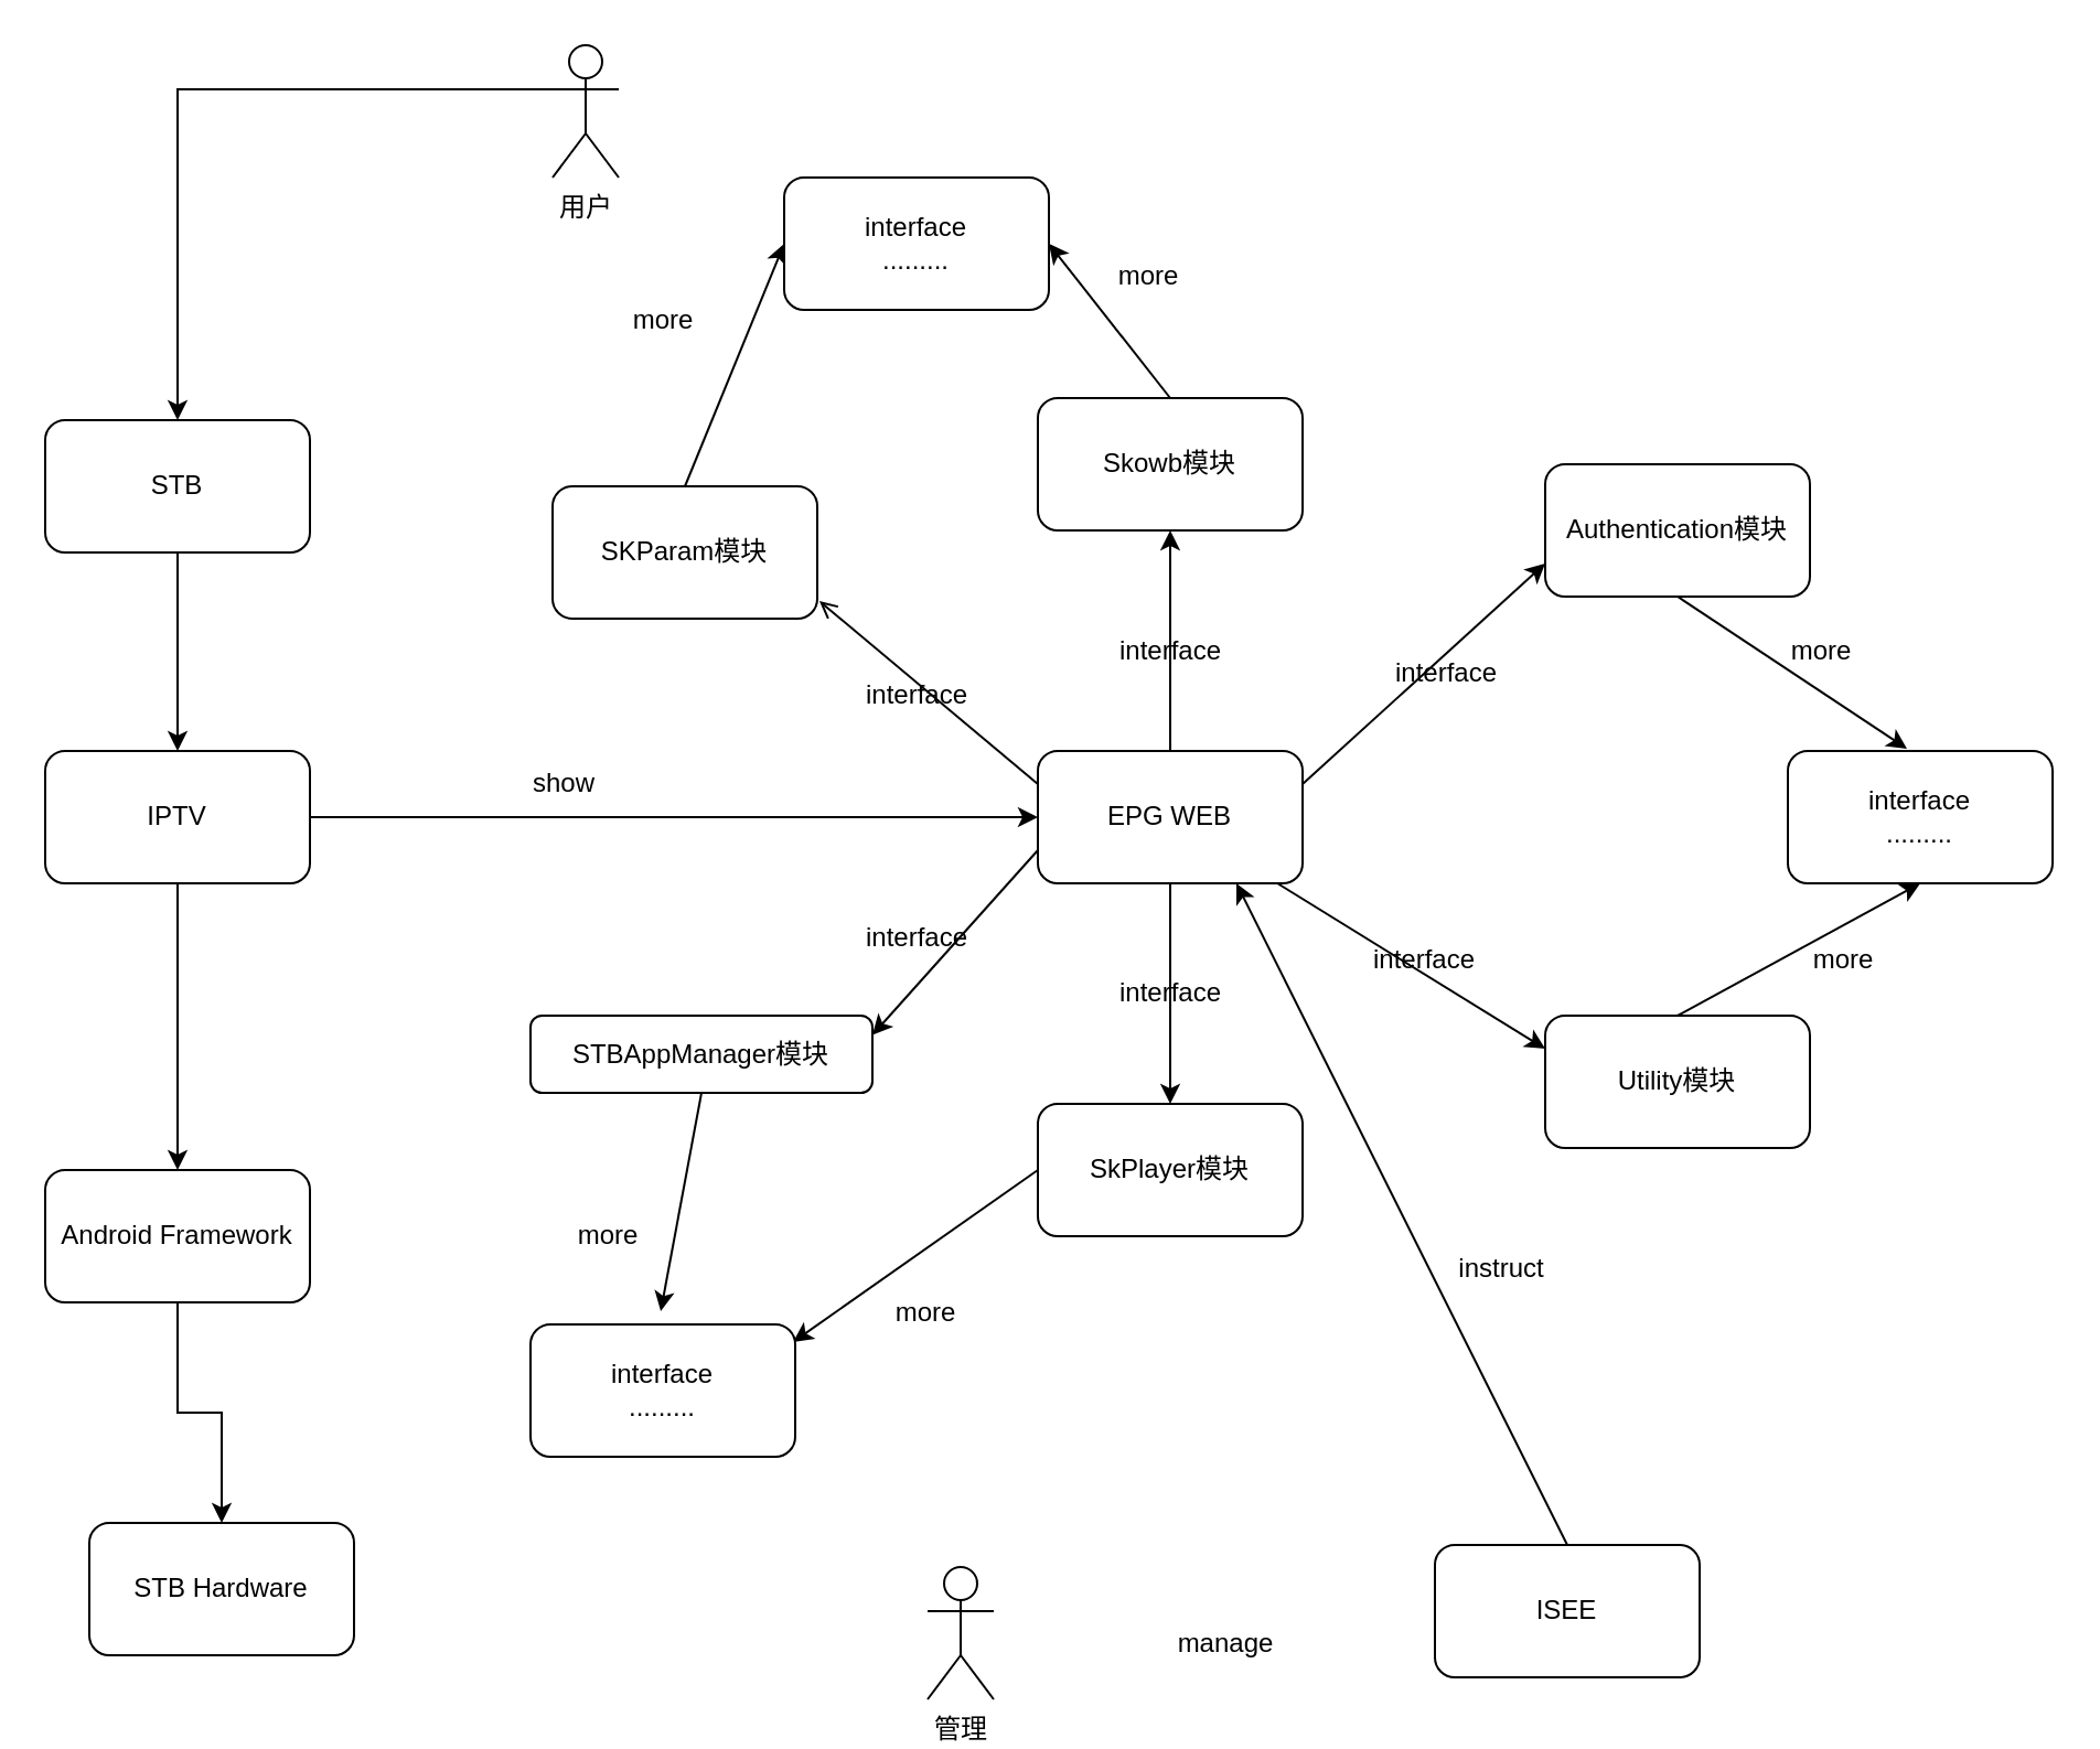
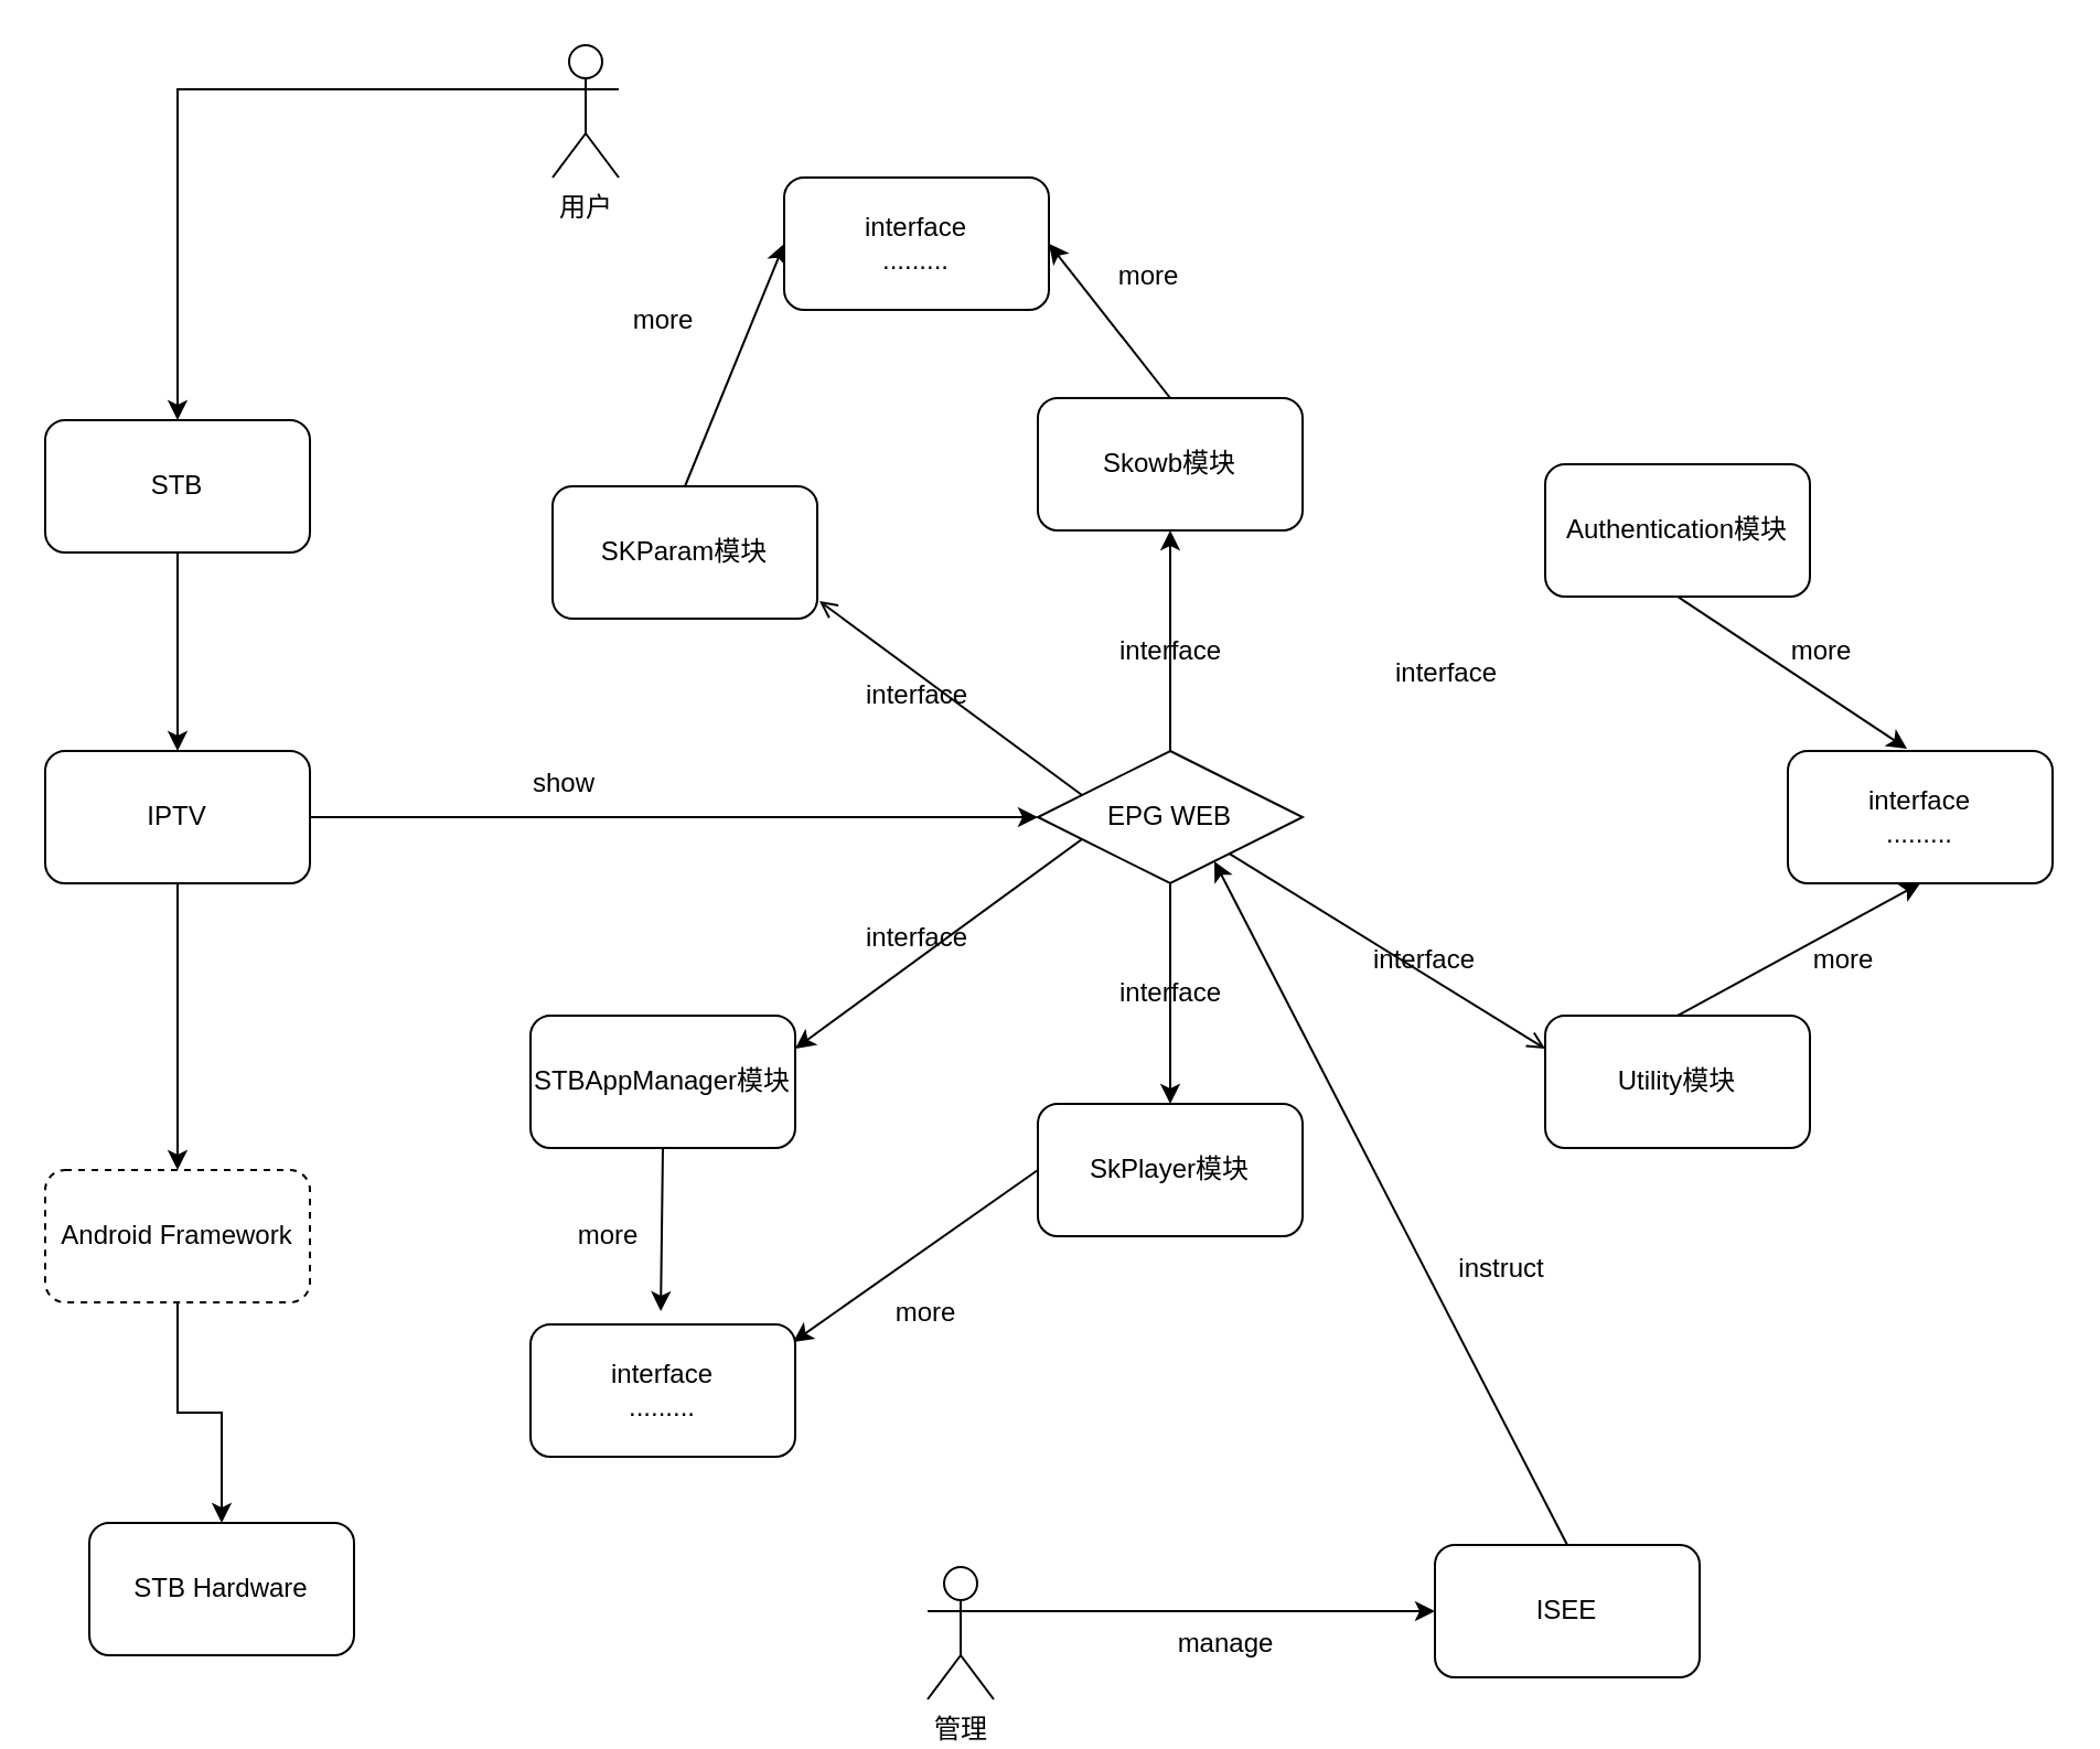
  <mxCell id="0" />
  <mxCell id="1" parent="0" />
  <mxCell id="2" style="edgeStyle=orthogonalEdgeStyle;rounded=0;orthogonalLoop=1;jettySize=auto;html=1;exitX=0.5;exitY=1;exitDx=0;exitDy=0;entryX=0.5;entryY=0;entryDx=0;entryDy=0;" edge="1" parent="1" source="3" target="6"><mxGeometry relative="1" as="geometry" /></mxCell>
  <mxCell id="3" value="STB" style="rounded=1;whiteSpace=wrap;html=1;" vertex="1" parent="1"><mxGeometry x="20" y="190" width="120" height="60" as="geometry" /></mxCell>
  <mxCell id="4" style="edgeStyle=orthogonalEdgeStyle;rounded=0;orthogonalLoop=1;jettySize=auto;html=1;exitX=0.5;exitY=1;exitDx=0;exitDy=0;entryX=0.5;entryY=0;entryDx=0;entryDy=0;" edge="1" parent="1" source="6" target="12"><mxGeometry relative="1" as="geometry" /></mxCell>
  <mxCell id="5" style="edgeStyle=orthogonalEdgeStyle;rounded=0;orthogonalLoop=1;jettySize=auto;html=1;exitX=1;exitY=0.5;exitDx=0;exitDy=0;entryX=0;entryY=0.5;entryDx=0;entryDy=0;" edge="1" parent="1" source="6" target="8"><mxGeometry relative="1" as="geometry" /></mxCell>
  <mxCell id="6" value="IPTV" style="rounded=1;whiteSpace=wrap;html=1;" vertex="1" parent="1"><mxGeometry x="20" y="340" width="120" height="60" as="geometry" /></mxCell>
  <mxCell id="7" style="edgeStyle=orthogonalEdgeStyle;rounded=0;orthogonalLoop=1;jettySize=auto;html=1;exitX=0.5;exitY=0;exitDx=0;exitDy=0;entryX=0.5;entryY=1;entryDx=0;entryDy=0;" edge="1" parent="1" source="8" target="22"><mxGeometry relative="1" as="geometry" /></mxCell>
- <mxCell id="8" value="EPG WEB" style="rounded=1;whiteSpace=wrap;html=1;" vertex="1" parent="1"><mxGeometry x="470" y="340" width="120" height="60" as="geometry" /></mxCell>
+ <mxCell id="8" value="EPG WEB" style="rhombus;whiteSpace=wrap;html=1;" vertex="1" parent="1"><mxGeometry x="470" y="340" width="120" height="60" as="geometry" /></mxCell>
  <mxCell id="9" style="edgeStyle=none;rounded=0;orthogonalLoop=1;jettySize=auto;html=1;exitX=0.5;exitY=0;exitDx=0;exitDy=0;entryX=0;entryY=0.5;entryDx=0;entryDy=0;" edge="1" parent="1" source="10" target="46"><mxGeometry relative="1" as="geometry"><mxPoint x="320" y="150" as="targetPoint" /></mxGeometry></mxCell>
  <mxCell id="10" value="SKParam模块" style="rounded=1;whiteSpace=wrap;html=1;" vertex="1" parent="1"><mxGeometry x="250" y="220" width="120" height="60" as="geometry" /></mxCell>
  <mxCell id="11" style="edgeStyle=orthogonalEdgeStyle;rounded=0;orthogonalLoop=1;jettySize=auto;html=1;exitX=0.5;exitY=1;exitDx=0;exitDy=0;entryX=0.5;entryY=0;entryDx=0;entryDy=0;" edge="1" parent="1" source="12" target="23"><mxGeometry relative="1" as="geometry" /></mxCell>
- <mxCell id="12" value="Android Framework" style="rounded=1;whiteSpace=wrap;html=1;" vertex="1" parent="1"><mxGeometry x="20" y="530" width="120" height="60" as="geometry" /></mxCell>
+ <mxCell id="12" value="Android Framework" style="rounded=1;whiteSpace=wrap;html=1;dashed=1;" vertex="1" parent="1"><mxGeometry x="20" y="530" width="120" height="60" as="geometry" /></mxCell>
  <mxCell id="13" style="edgeStyle=none;rounded=0;orthogonalLoop=1;jettySize=auto;html=1;exitX=0.5;exitY=1;exitDx=0;exitDy=0;entryX=0.492;entryY=-0.1;entryDx=0;entryDy=0;entryPerimeter=0;" edge="1" parent="1" source="14" target="44"><mxGeometry relative="1" as="geometry" /></mxCell>
- <mxCell id="14" value="STBAppManager模块" style="rounded=1;whiteSpace=wrap;html=1;" vertex="1" parent="1"><mxGeometry x="240" y="460" width="155" height="35" as="geometry" /></mxCell>
+ <mxCell id="14" value="STBAppManager模块" style="rounded=1;whiteSpace=wrap;html=1;" vertex="1" parent="1"><mxGeometry x="240" y="460" width="120" height="60" as="geometry" /></mxCell>
  <mxCell id="15" style="edgeStyle=none;rounded=0;orthogonalLoop=1;jettySize=auto;html=1;exitX=0;exitY=0.5;exitDx=0;exitDy=0;entryX=0.992;entryY=0.133;entryDx=0;entryDy=0;entryPerimeter=0;" edge="1" parent="1" source="16" target="44"><mxGeometry relative="1" as="geometry" /></mxCell>
  <mxCell id="16" value="SkPlayer模块" style="rounded=1;whiteSpace=wrap;html=1;" vertex="1" parent="1"><mxGeometry x="470" y="500" width="120" height="60" as="geometry" /></mxCell>
  <mxCell id="17" style="edgeStyle=none;rounded=0;orthogonalLoop=1;jettySize=auto;html=1;exitX=0.5;exitY=0;exitDx=0;exitDy=0;entryX=0.5;entryY=1;entryDx=0;entryDy=0;" edge="1" parent="1" source="18" target="45"><mxGeometry relative="1" as="geometry" /></mxCell>
  <mxCell id="18" value="Utility模块" style="rounded=1;whiteSpace=wrap;html=1;" vertex="1" parent="1"><mxGeometry x="700" y="460" width="120" height="60" as="geometry" /></mxCell>
  <mxCell id="19" style="edgeStyle=none;rounded=0;orthogonalLoop=1;jettySize=auto;html=1;exitX=0.5;exitY=1;exitDx=0;exitDy=0;entryX=0.45;entryY=-0.017;entryDx=0;entryDy=0;entryPerimeter=0;" edge="1" parent="1" source="20" target="45"><mxGeometry relative="1" as="geometry" /></mxCell>
  <mxCell id="20" value="Authentication模块" style="rounded=1;whiteSpace=wrap;html=1;" vertex="1" parent="1"><mxGeometry x="700" y="210" width="120" height="60" as="geometry" /></mxCell>
  <mxCell id="21" style="edgeStyle=none;rounded=0;orthogonalLoop=1;jettySize=auto;html=1;exitX=0.5;exitY=0;exitDx=0;exitDy=0;entryX=1;entryY=0.5;entryDx=0;entryDy=0;" edge="1" parent="1" source="22" target="46"><mxGeometry relative="1" as="geometry" /></mxCell>
  <mxCell id="22" value="Skowb模块" style="rounded=1;whiteSpace=wrap;html=1;" vertex="1" parent="1"><mxGeometry x="470" y="180" width="120" height="60" as="geometry" /></mxCell>
  <mxCell id="23" value="STB Hardware" style="rounded=1;whiteSpace=wrap;html=1;" vertex="1" parent="1"><mxGeometry x="40" y="690" width="120" height="60" as="geometry" /></mxCell>
  <mxCell id="24" value="ISEE" style="rounded=1;whiteSpace=wrap;html=1;" vertex="1" parent="1"><mxGeometry x="650" y="700" width="120" height="60" as="geometry" /></mxCell>
  <mxCell id="25" value="" style="edgeStyle=orthogonalEdgeStyle;rounded=0;orthogonalLoop=1;jettySize=auto;html=1;exitX=0;exitY=0.333;exitDx=0;exitDy=0;exitPerimeter=0;" edge="1" parent="1" source="26" target="3"><mxGeometry relative="1" as="geometry" /></mxCell>
  <mxCell id="26" value="用户" style="shape=umlActor;verticalLabelPosition=bottom;verticalAlign=top;html=1;outlineConnect=0;" vertex="1" parent="1"><mxGeometry x="250" y="20" width="30" height="60" as="geometry" /></mxCell>
+ <mxCell id="27" style="edgeStyle=orthogonalEdgeStyle;rounded=0;orthogonalLoop=1;jettySize=auto;html=1;exitX=1;exitY=0.333;exitDx=0;exitDy=0;exitPerimeter=0;entryX=0;entryY=0.5;entryDx=0;entryDy=0;" edge="1" parent="1" source="28" target="24"><mxGeometry relative="1" as="geometry" /></mxCell>
  <mxCell id="28" value="管理" style="shape=umlActor;verticalLabelPosition=bottom;verticalAlign=top;html=1;outlineConnect=0;noLabel=0;" vertex="1" parent="1"><mxGeometry x="420" y="710" width="30" height="60" as="geometry" /></mxCell>
  <mxCell id="29" value="" style="endArrow=open;html=1;rounded=0;exitX=0;exitY=0.25;exitDx=0;exitDy=0;entryX=1.008;entryY=0.867;entryDx=0;entryDy=0;entryPerimeter=0;" edge="1" parent="1" source="8" target="10"><mxGeometry width="50" height="50" relative="1" as="geometry"><mxPoint x="330" y="330" as="sourcePoint" /><mxPoint x="360" y="280" as="targetPoint" /></mxGeometry></mxCell>
  <mxCell id="30" value="" style="endArrow=classic;html=1;rounded=0;exitX=0;exitY=0.75;exitDx=0;exitDy=0;entryX=1;entryY=0.25;entryDx=0;entryDy=0;" edge="1" parent="1" source="8" target="14"><mxGeometry width="50" height="50" relative="1" as="geometry"><mxPoint x="480" y="350" as="sourcePoint" /><mxPoint x="381" y="282" as="targetPoint" /></mxGeometry></mxCell>
  <mxCell id="31" value="" style="endArrow=classic;html=1;rounded=0;exitX=0.5;exitY=1;exitDx=0;exitDy=0;entryX=0.5;entryY=0;entryDx=0;entryDy=0;" edge="1" parent="1" source="8" target="16"><mxGeometry width="50" height="50" relative="1" as="geometry"><mxPoint x="475" y="404" as="sourcePoint" /><mxPoint x="370" y="470" as="targetPoint" /></mxGeometry></mxCell>
- <mxCell id="32" value="" style="endArrow=classic;html=1;rounded=0;exitX=1;exitY=0.25;exitDx=0;exitDy=0;entryX=0;entryY=0.75;entryDx=0;entryDy=0;" edge="1" parent="1" source="8" target="20"><mxGeometry width="50" height="50" relative="1" as="geometry"><mxPoint x="719" y="363" as="sourcePoint" /><mxPoint x="620" y="280" as="targetPoint" /></mxGeometry></mxCell>
- <mxCell id="33" value="" style="endArrow=classic;html=1;rounded=0;entryX=0;entryY=0.25;entryDx=0;entryDy=0;" edge="1" parent="1" source="8" target="18"><mxGeometry width="50" height="50" relative="1" as="geometry"><mxPoint x="600" y="365" as="sourcePoint" /><mxPoint x="710" y="265" as="targetPoint" /></mxGeometry></mxCell>
+ <mxCell id="33" value="" style="endArrow=open;html=1;rounded=0;entryX=0;entryY=0.25;entryDx=0;entryDy=0;" edge="1" parent="1" source="8" target="18"><mxGeometry width="50" height="50" relative="1" as="geometry"><mxPoint x="600" y="365" as="sourcePoint" /><mxPoint x="710" y="265" as="targetPoint" /></mxGeometry></mxCell>
  <mxCell id="34" value="" style="endArrow=classic;html=1;rounded=0;entryX=0.75;entryY=1;entryDx=0;entryDy=0;exitX=0.5;exitY=0;exitDx=0;exitDy=0;" edge="1" parent="1" source="24" target="8"><mxGeometry width="50" height="50" relative="1" as="geometry"><mxPoint x="720" y="710" as="sourcePoint" /><mxPoint x="770" y="660" as="targetPoint" /></mxGeometry></mxCell>
  <mxCell id="35" value="manage" style="text;html=1;align=center;verticalAlign=middle;resizable=0;points=[];autosize=1;strokeColor=none;fillColor=none;" vertex="1" parent="1"><mxGeometry x="520" y="730" width="70" height="30" as="geometry" /></mxCell>
  <mxCell id="36" value="interface" style="text;html=1;align=center;verticalAlign=middle;resizable=0;points=[];autosize=1;strokeColor=none;fillColor=none;" vertex="1" parent="1"><mxGeometry x="380" y="300" width="70" height="30" as="geometry" /></mxCell>
  <mxCell id="37" value="interface" style="text;html=1;align=center;verticalAlign=middle;resizable=0;points=[];autosize=1;strokeColor=none;fillColor=none;" vertex="1" parent="1"><mxGeometry x="495" y="280" width="70" height="30" as="geometry" /></mxCell>
  <mxCell id="38" value="interface" style="text;html=1;align=center;verticalAlign=middle;resizable=0;points=[];autosize=1;strokeColor=none;fillColor=none;" vertex="1" parent="1"><mxGeometry x="620" y="290" width="70" height="30" as="geometry" /></mxCell>
  <mxCell id="39" value="interface" style="text;html=1;align=center;verticalAlign=middle;resizable=0;points=[];autosize=1;strokeColor=none;fillColor=none;" vertex="1" parent="1"><mxGeometry x="610" y="420" width="70" height="30" as="geometry" /></mxCell>
  <mxCell id="40" value="interface" style="text;html=1;align=center;verticalAlign=middle;resizable=0;points=[];autosize=1;strokeColor=none;fillColor=none;" vertex="1" parent="1"><mxGeometry x="495" y="434.5" width="70" height="30" as="geometry" /></mxCell>
  <mxCell id="41" value="interface" style="text;html=1;align=center;verticalAlign=middle;resizable=0;points=[];autosize=1;strokeColor=none;fillColor=none;" vertex="1" parent="1"><mxGeometry x="380" y="410" width="70" height="30" as="geometry" /></mxCell>
  <mxCell id="42" value="show" style="text;html=1;align=center;verticalAlign=middle;resizable=0;points=[];autosize=1;strokeColor=none;fillColor=none;" vertex="1" parent="1"><mxGeometry x="230" y="340" width="50" height="30" as="geometry" /></mxCell>
  <mxCell id="43" value="instruct" style="text;html=1;align=center;verticalAlign=middle;resizable=0;points=[];autosize=1;strokeColor=none;fillColor=none;" vertex="1" parent="1"><mxGeometry x="650" y="560" width="60" height="30" as="geometry" /></mxCell>
  <mxCell id="44" value="interface&lt;br&gt;........." style="rounded=1;whiteSpace=wrap;html=1;" vertex="1" parent="1"><mxGeometry x="240" y="600" width="120" height="60" as="geometry" /></mxCell>
  <mxCell id="45" value="interface&lt;br&gt;........." style="rounded=1;whiteSpace=wrap;html=1;" vertex="1" parent="1"><mxGeometry x="810" y="340" width="120" height="60" as="geometry" /></mxCell>
  <mxCell id="46" value="interface&lt;br&gt;........." style="rounded=1;whiteSpace=wrap;html=1;" vertex="1" parent="1"><mxGeometry x="355" y="80" width="120" height="60" as="geometry" /></mxCell>
  <mxCell id="47" value="more" style="text;html=1;align=center;verticalAlign=middle;resizable=0;points=[];autosize=1;strokeColor=none;fillColor=none;" vertex="1" parent="1"><mxGeometry x="810" y="420" width="50" height="30" as="geometry" /></mxCell>
  <mxCell id="48" value="more" style="text;html=1;align=center;verticalAlign=middle;resizable=0;points=[];autosize=1;strokeColor=none;fillColor=none;" vertex="1" parent="1"><mxGeometry x="800" y="280" width="50" height="30" as="geometry" /></mxCell>
  <mxCell id="49" value="more" style="text;html=1;align=center;verticalAlign=middle;resizable=0;points=[];autosize=1;strokeColor=none;fillColor=none;" vertex="1" parent="1"><mxGeometry x="495" y="110" width="50" height="30" as="geometry" /></mxCell>
  <mxCell id="50" value="more" style="text;html=1;align=center;verticalAlign=middle;resizable=0;points=[];autosize=1;strokeColor=none;fillColor=none;" vertex="1" parent="1"><mxGeometry x="275" y="130" width="50" height="30" as="geometry" /></mxCell>
  <mxCell id="51" value="more" style="text;html=1;align=center;verticalAlign=middle;resizable=0;points=[];autosize=1;strokeColor=none;fillColor=none;" vertex="1" parent="1"><mxGeometry x="250" y="545" width="50" height="30" as="geometry" /></mxCell>
  <mxCell id="52" value="more" style="text;html=1;align=center;verticalAlign=middle;resizable=0;points=[];autosize=1;strokeColor=none;fillColor=none;" vertex="1" parent="1"><mxGeometry x="394" y="580" width="50" height="30" as="geometry" /></mxCell>
